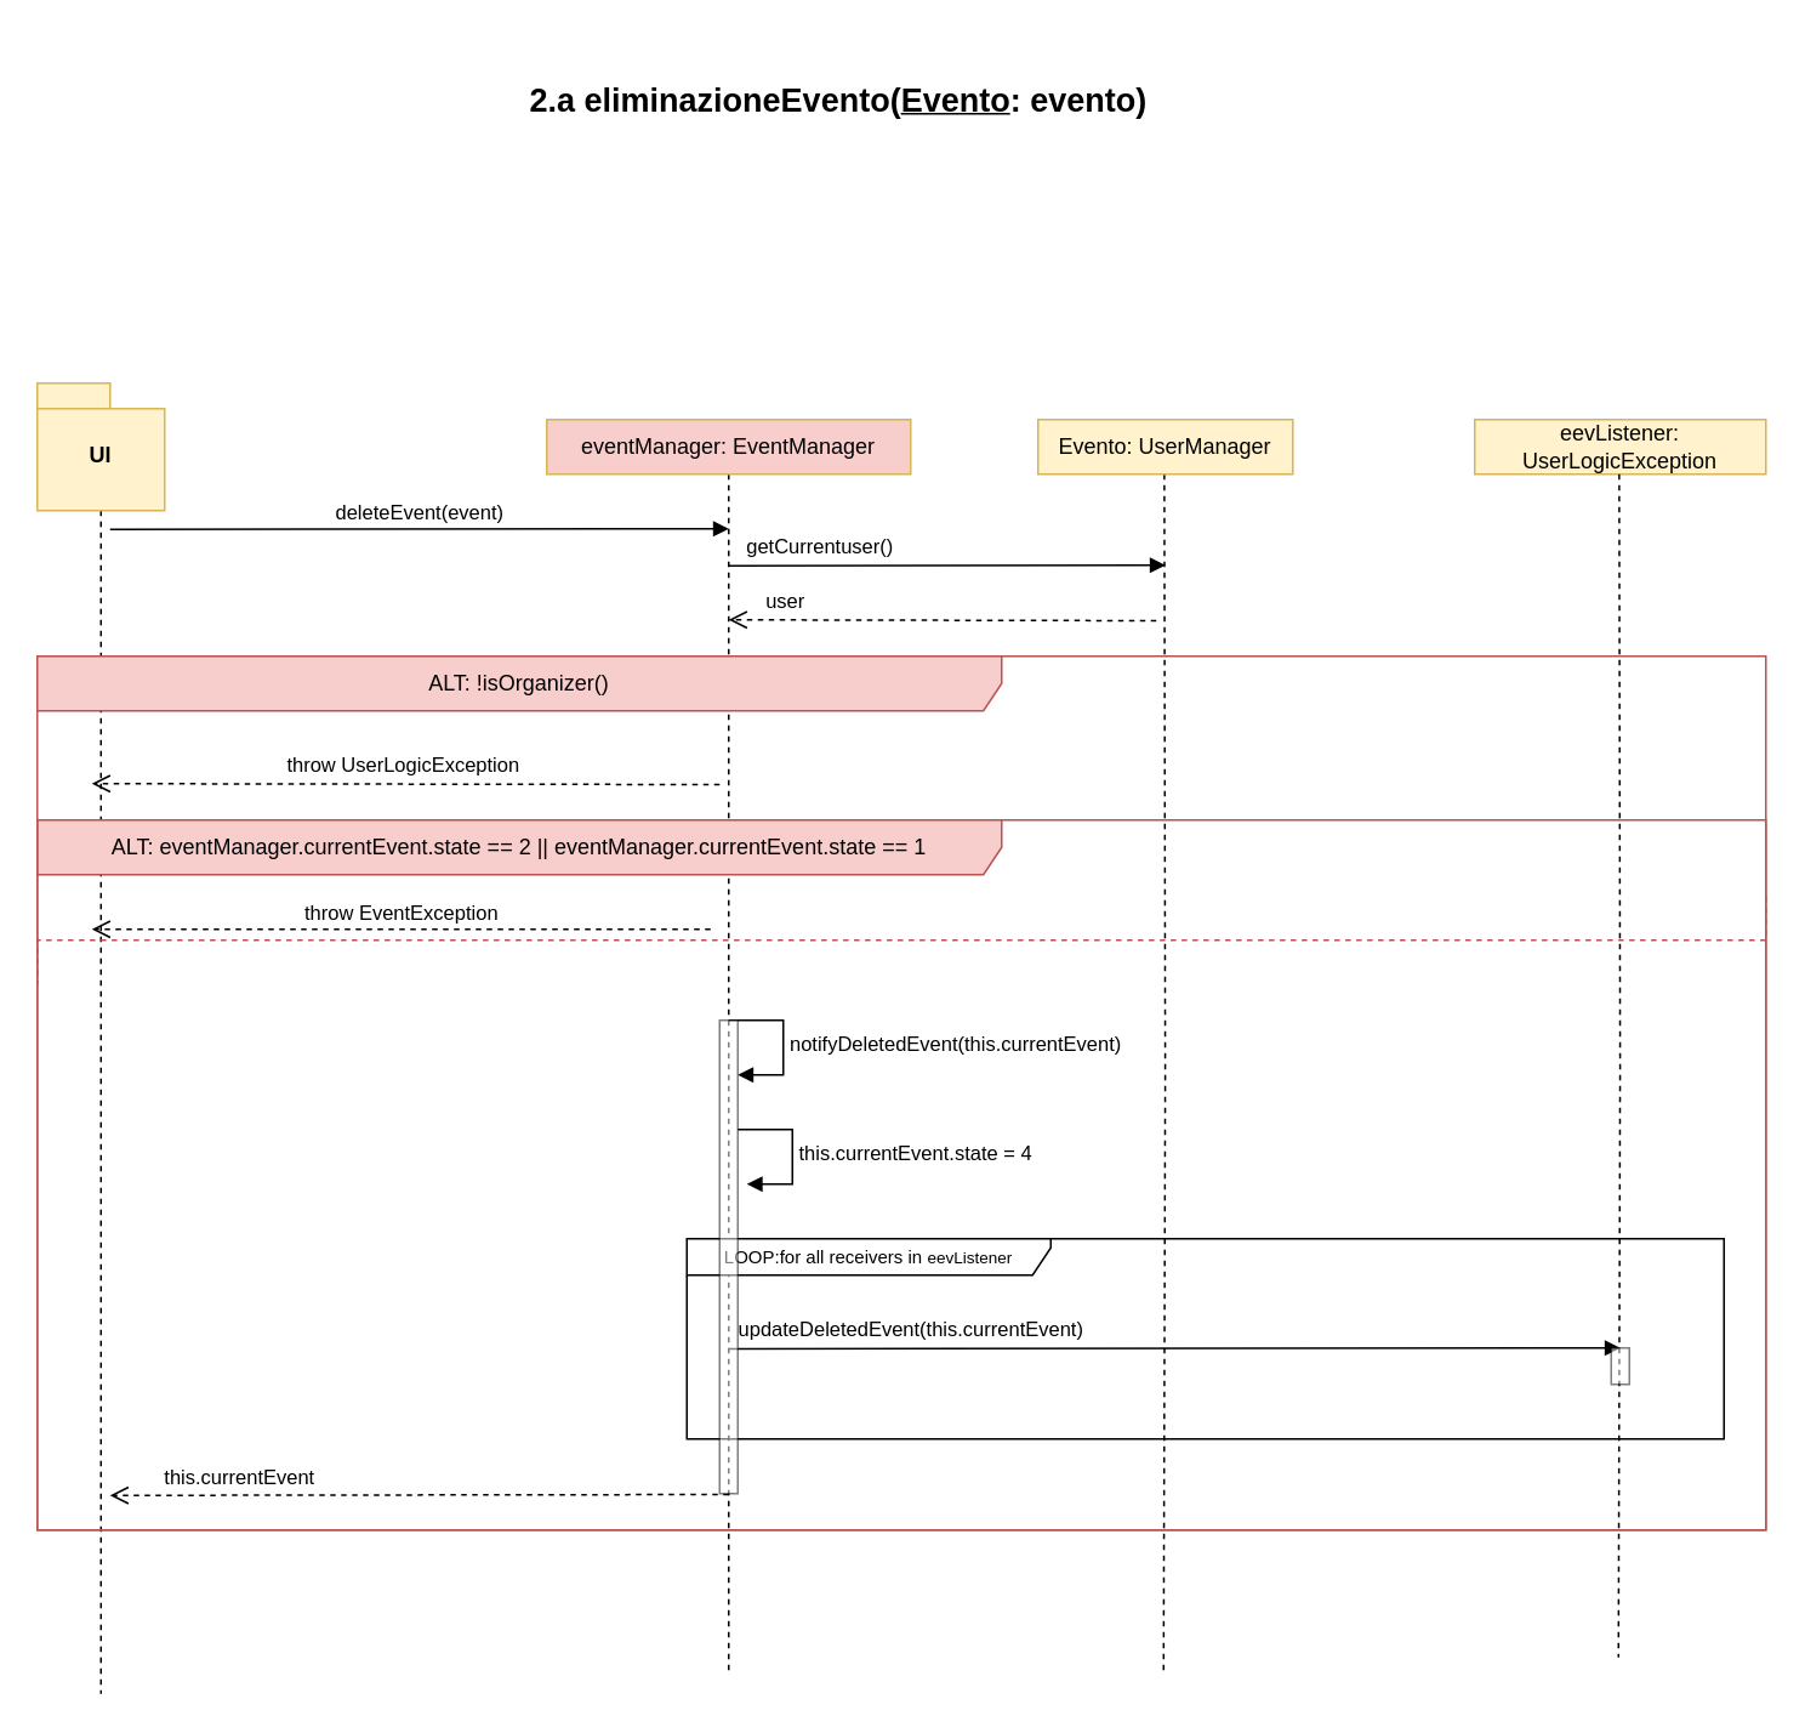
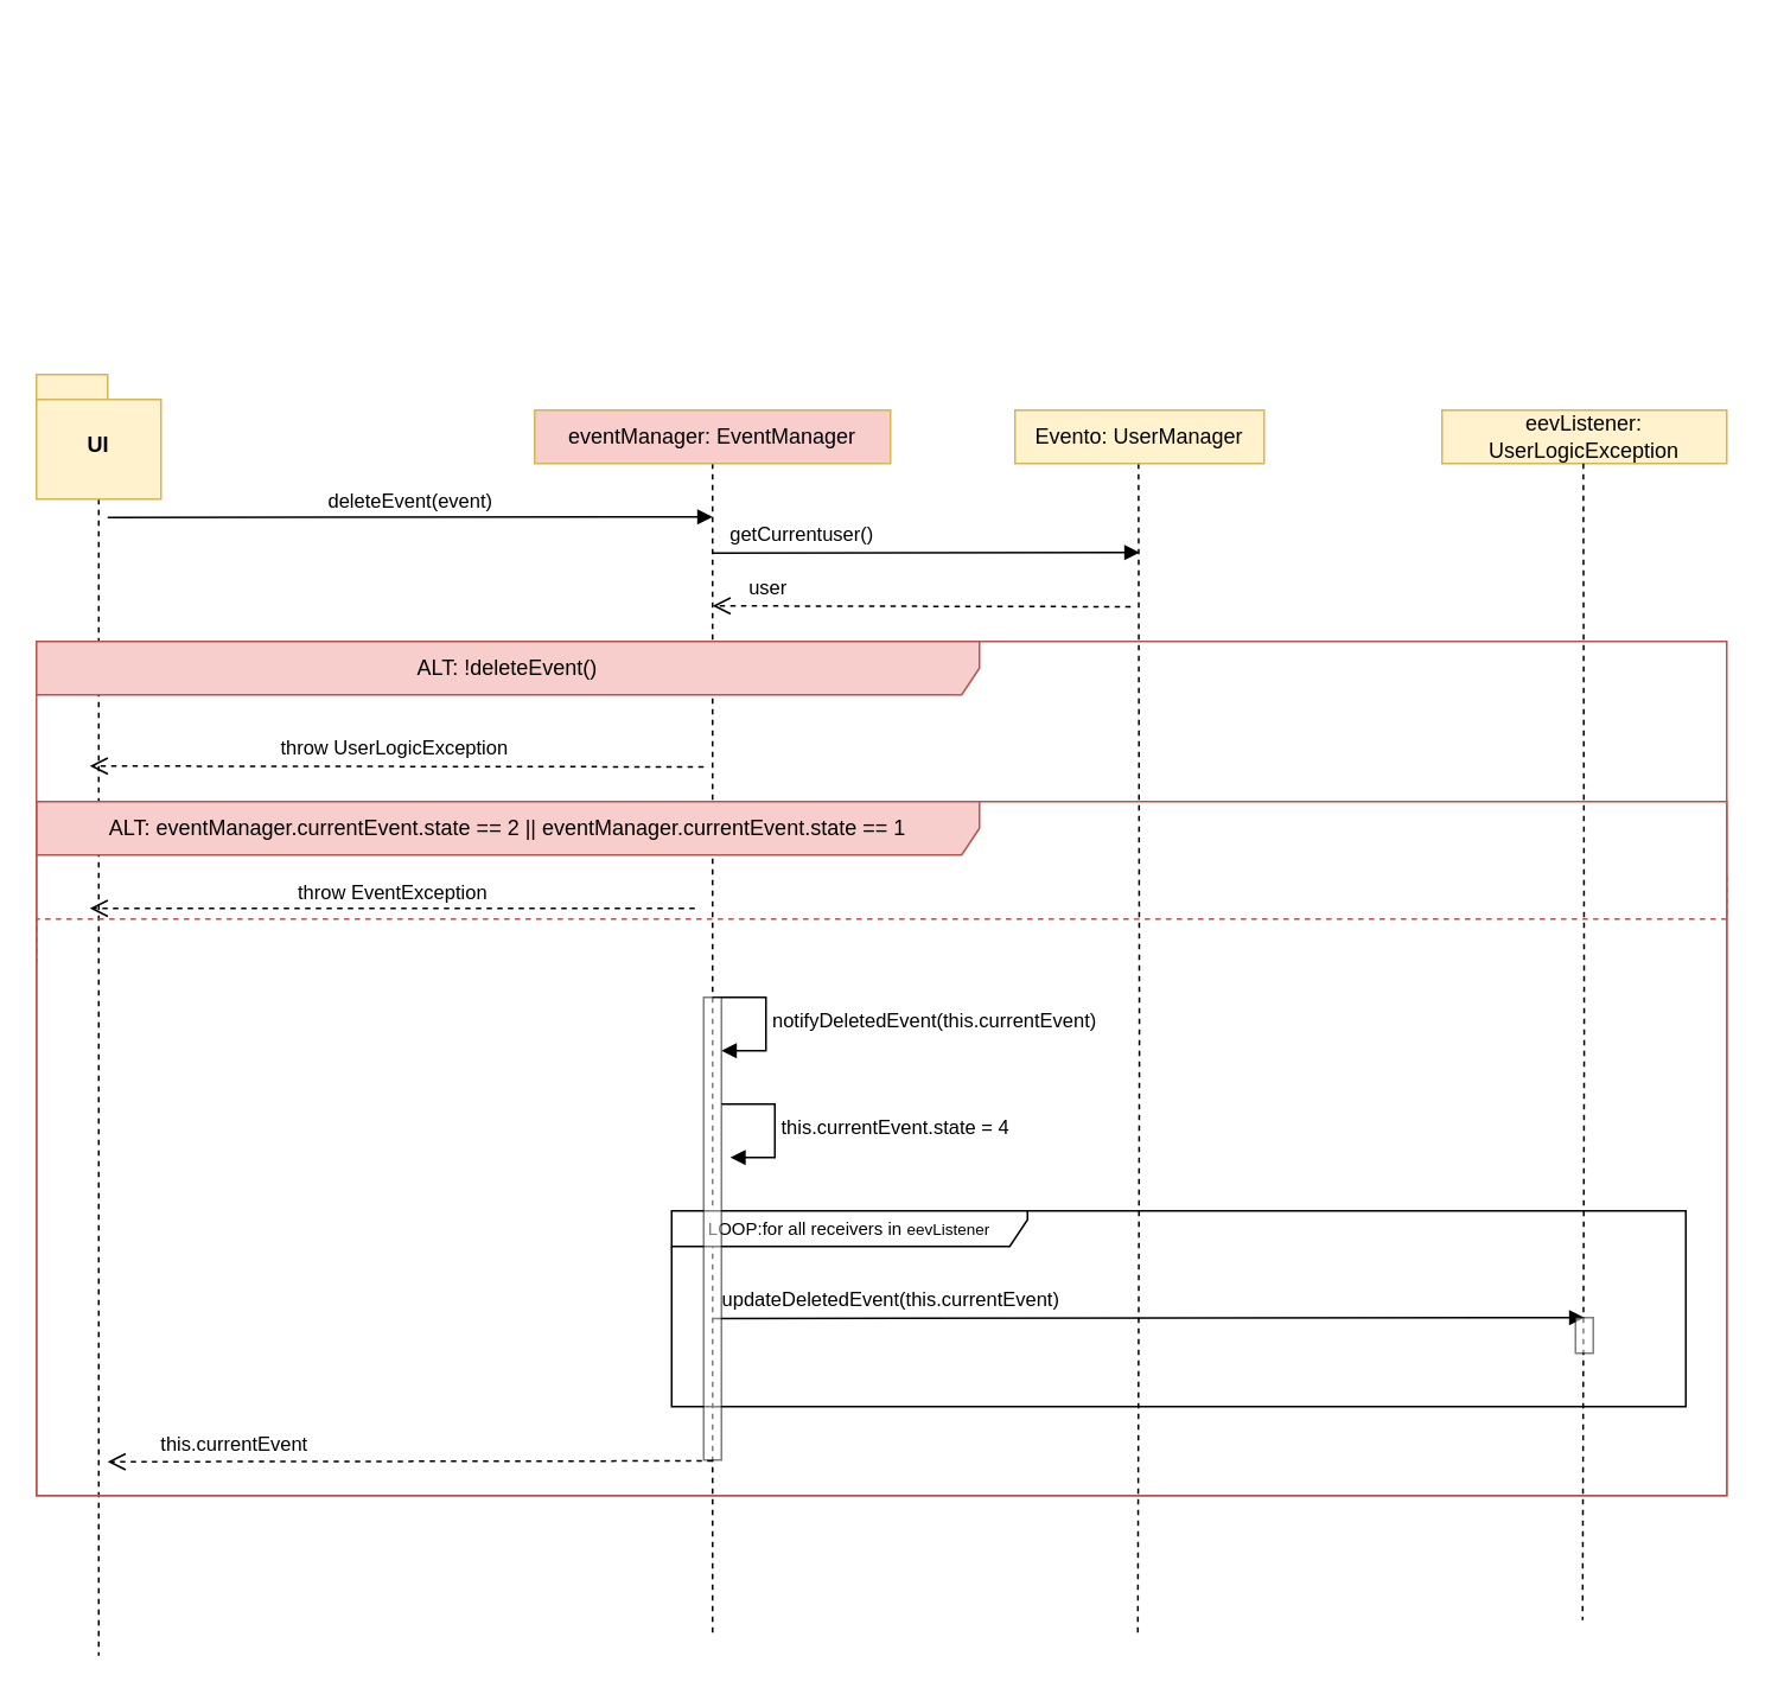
  <mxCell id="0" />
  <mxCell id="1" parent="0" />
- <mxCell id="2" value="&lt;p style=&quot;margin-left: 18pt; font-size: 18px;&quot; class=&quot;MsoNormal&quot;&gt;&lt;b&gt;&lt;span style=&quot;&quot;&gt;2.a&lt;/span&gt;&lt;/b&gt; &lt;b&gt;&lt;span style=&quot;&quot;&gt;eliminazioneEvento(&lt;u&gt;Evento&lt;/u&gt;: evento)&lt;/span&gt;&lt;/b&gt;&lt;/p&gt;" style="text;whiteSpace=wrap;html=1;" parent="1" vertex="1"><mxGeometry x="265" y="20" width="460" height="70" as="geometry" /></mxCell>
  <mxCell id="3" style="edgeStyle=orthogonalEdgeStyle;rounded=0;orthogonalLoop=1;jettySize=auto;html=1;exitX=0.5;exitY=1;exitDx=0;exitDy=0;endArrow=none;endFill=0;dashed=1;exitPerimeter=0;" parent="1" source="4" edge="1"><mxGeometry relative="1" as="geometry"><mxPoint x="55" y="930" as="targetPoint" /><mxPoint x="55" y="350" as="sourcePoint" /></mxGeometry></mxCell>
  <mxCell id="4" value="UI" style="shape=folder;fontStyle=1;spacingTop=10;tabWidth=40;tabHeight=14;tabPosition=left;html=1;whiteSpace=wrap;fillColor=#fff2cc;strokeColor=#d6b656;" parent="1" vertex="1"><mxGeometry x="20" y="210" width="70" height="70" as="geometry" /></mxCell>
  <mxCell id="5" style="edgeStyle=orthogonalEdgeStyle;rounded=0;orthogonalLoop=1;jettySize=auto;html=1;exitX=0.5;exitY=1;exitDx=0;exitDy=0;endArrow=none;endFill=0;dashed=1;" parent="1" edge="1"><mxGeometry relative="1" as="geometry"><mxPoint x="400" y="920" as="targetPoint" /><mxPoint x="400" y="260" as="sourcePoint" /></mxGeometry></mxCell>
  <mxCell id="6" value="eventManager: EventManager" style="html=1;whiteSpace=wrap;fillColor=#f8cecc;strokeColor=#d6b656;" parent="1" vertex="1"><mxGeometry x="300" y="230" width="200" height="30" as="geometry" /></mxCell>
  <mxCell id="7" value="eevListener: UserLogicException" style="html=1;whiteSpace=wrap;fillColor=#fff2cc;strokeColor=#d6b656;" parent="1" vertex="1"><mxGeometry x="810" y="230" width="160" height="30" as="geometry" /></mxCell>
  <mxCell id="8" style="edgeStyle=orthogonalEdgeStyle;rounded=0;orthogonalLoop=1;jettySize=auto;html=1;exitX=0.5;exitY=1;exitDx=0;exitDy=0;endArrow=none;endFill=0;dashed=1;" parent="1" edge="1"><mxGeometry relative="1" as="geometry"><mxPoint x="889" y="910" as="targetPoint" /><mxPoint x="889.41" y="260" as="sourcePoint" /></mxGeometry></mxCell>
  <mxCell id="9" value="deleteEvent(event)" style="html=1;verticalAlign=bottom;endArrow=block;edgeStyle=elbowEdgeStyle;elbow=vertical;curved=0;rounded=0;" parent="1" edge="1"><mxGeometry width="80" relative="1" as="geometry"><mxPoint x="60" y="290.29" as="sourcePoint" /><mxPoint x="400" y="290" as="targetPoint" /></mxGeometry></mxCell>
  <mxCell id="10" style="edgeStyle=orthogonalEdgeStyle;rounded=0;orthogonalLoop=1;jettySize=auto;html=1;exitX=0.5;exitY=1;exitDx=0;exitDy=0;endArrow=none;endFill=0;dashed=1;" parent="1" edge="1"><mxGeometry relative="1" as="geometry"><mxPoint x="639" y="920" as="targetPoint" /><mxPoint x="639.41" y="260" as="sourcePoint" /></mxGeometry></mxCell>
  <mxCell id="11" value="Evento: UserManager" style="html=1;whiteSpace=wrap;fillColor=#fff2cc;strokeColor=#d6b656;" parent="1" vertex="1"><mxGeometry x="570" y="230" width="140" height="30" as="geometry" /></mxCell>
  <mxCell id="12" value="&lt;font style=&quot;font-size: 10px;&quot;&gt;LOOP:for all receivers in&amp;nbsp;&lt;/font&gt;&lt;font style=&quot;font-size: 9px;&quot;&gt;eevListener&lt;/font&gt;" style="shape=umlFrame;whiteSpace=wrap;html=1;pointerEvents=0;width=200;height=20;" parent="1" vertex="1"><mxGeometry x="377" y="680" width="570" height="110" as="geometry" /></mxCell>
  <mxCell id="13" value="notifyDeletedEvent(this.currentEvent)" style="html=1;align=left;spacingLeft=2;endArrow=block;rounded=0;edgeStyle=orthogonalEdgeStyle;curved=0;rounded=0;" parent="1" edge="1"><mxGeometry relative="1" as="geometry"><mxPoint x="400" y="560" as="sourcePoint" /><Array as="points"><mxPoint x="430" y="590" /></Array><mxPoint x="405" y="590" as="targetPoint" /></mxGeometry></mxCell>
  <mxCell id="14" value="updateDeletedEvent(this.currentEvent)" style="html=1;verticalAlign=bottom;endArrow=block;edgeStyle=elbowEdgeStyle;elbow=vertical;curved=0;rounded=0;" parent="1" edge="1"><mxGeometry x="-0.592" y="1" width="80" relative="1" as="geometry"><mxPoint x="400" y="740.5" as="sourcePoint" /><mxPoint x="890" y="740" as="targetPoint" /><mxPoint as="offset" /></mxGeometry></mxCell>
  <mxCell id="15" value="this.currentEvent" style="html=1;verticalAlign=bottom;endArrow=open;dashed=1;endSize=8;edgeStyle=elbowEdgeStyle;elbow=vertical;curved=0;rounded=0;" parent="1" edge="1"><mxGeometry x="0.587" y="-1" relative="1" as="geometry"><mxPoint x="400" y="820.5" as="sourcePoint" /><mxPoint x="60" y="821" as="targetPoint" /><mxPoint as="offset" /></mxGeometry></mxCell>
  <mxCell id="16" value="" style="html=1;points=[];perimeter=orthogonalPerimeter;outlineConnect=0;targetShapes=umlLifeline;portConstraint=eastwest;newEdgeStyle={&quot;edgeStyle&quot;:&quot;elbowEdgeStyle&quot;,&quot;elbow&quot;:&quot;vertical&quot;,&quot;curved&quot;:0,&quot;rounded&quot;:0};fillOpacity=50;strokeOpacity=50;" parent="1" vertex="1"><mxGeometry x="395" y="560" width="10" height="260" as="geometry" /></mxCell>
  <mxCell id="17" value="" style="html=1;points=[];perimeter=orthogonalPerimeter;outlineConnect=0;targetShapes=umlLifeline;portConstraint=eastwest;newEdgeStyle={&quot;edgeStyle&quot;:&quot;elbowEdgeStyle&quot;,&quot;elbow&quot;:&quot;vertical&quot;,&quot;curved&quot;:0,&quot;rounded&quot;:0};fillOpacity=50;strokeOpacity=50;" parent="1" vertex="1"><mxGeometry x="885" y="740" width="10" height="20" as="geometry" /></mxCell>
  <mxCell id="18" value="ALT: eventManager.currentEvent.state == 2 || eventManager.currentEvent.state == 1" style="shape=umlFrame;whiteSpace=wrap;html=1;pointerEvents=0;width=530;height=30;fillColor=#f8cecc;strokeColor=#b85450;" parent="1" vertex="1"><mxGeometry x="20" y="450" width="950" height="390" as="geometry" /></mxCell>
  <mxCell id="19" value="throw EventException" style="html=1;verticalAlign=bottom;endArrow=open;dashed=1;endSize=8;edgeStyle=elbowEdgeStyle;elbow=vertical;curved=0;rounded=0;" parent="1" edge="1"><mxGeometry relative="1" as="geometry"><mxPoint x="390" y="510" as="sourcePoint" /><mxPoint x="50" y="510.33" as="targetPoint" /></mxGeometry></mxCell>
  <mxCell id="20" value="" style="html=1;verticalAlign=bottom;endArrow=none;dashed=1;endSize=8;edgeStyle=elbowEdgeStyle;elbow=vertical;curved=0;rounded=0;exitX=1;exitY=0.108;exitDx=0;exitDy=0;exitPerimeter=0;fillColor=#f8cecc;strokeColor=#b85450;endFill=0;" parent="1" source="18" edge="1"><mxGeometry x="-0.038" y="-6" relative="1" as="geometry"><mxPoint x="360" y="540" as="sourcePoint" /><mxPoint x="20" y="540.33" as="targetPoint" /><mxPoint as="offset" /></mxGeometry></mxCell>
  <mxCell id="21" value="getCurrentuser()" style="html=1;verticalAlign=bottom;endArrow=block;edgeStyle=elbowEdgeStyle;elbow=vertical;curved=0;rounded=0;" parent="1" edge="1"><mxGeometry x="-0.582" y="1" width="80" relative="1" as="geometry"><mxPoint x="400" y="310.29" as="sourcePoint" /><mxPoint x="640" y="310" as="targetPoint" /><mxPoint as="offset" /></mxGeometry></mxCell>
  <mxCell id="22" value="user" style="html=1;verticalAlign=bottom;endArrow=open;dashed=1;endSize=8;edgeStyle=elbowEdgeStyle;elbow=vertical;curved=0;rounded=0;" parent="1" edge="1"><mxGeometry x="0.739" y="-1" relative="1" as="geometry"><mxPoint x="635" y="340.5" as="sourcePoint" /><mxPoint x="400" y="340" as="targetPoint" /><mxPoint as="offset" /></mxGeometry></mxCell>
- <mxCell id="23" value="ALT: !isOrganizer()" style="shape=umlFrame;whiteSpace=wrap;html=1;pointerEvents=0;width=530;height=30;fillColor=#f8cecc;strokeColor=#b85450;" parent="1" vertex="1"><mxGeometry x="20" y="360" width="950" height="480" as="geometry" /></mxCell>
+ <mxCell id="23" value="ALT: !deleteEvent()" style="shape=umlFrame;whiteSpace=wrap;html=1;pointerEvents=0;width=530;height=30;fillColor=#f8cecc;strokeColor=#b85450;" parent="1" vertex="1"><mxGeometry x="20" y="360" width="950" height="480" as="geometry" /></mxCell>
  <mxCell id="24" value="throw UserLogicException" style="html=1;verticalAlign=bottom;endArrow=open;dashed=1;endSize=8;edgeStyle=elbowEdgeStyle;elbow=vertical;curved=0;rounded=0;" parent="1" edge="1"><mxGeometry x="0.013" y="-1" relative="1" as="geometry"><mxPoint x="395" y="430.5" as="sourcePoint" /><mxPoint x="50" y="430" as="targetPoint" /><mxPoint as="offset" /></mxGeometry></mxCell>
  <mxCell id="25" value="this.currentEvent.state = 4" style="html=1;align=left;spacingLeft=2;endArrow=block;rounded=0;edgeStyle=orthogonalEdgeStyle;curved=0;rounded=0;" parent="1" edge="1"><mxGeometry relative="1" as="geometry"><mxPoint x="405" y="620" as="sourcePoint" /><Array as="points"><mxPoint x="435" y="650" /></Array><mxPoint x="410" y="650" as="targetPoint" /></mxGeometry></mxCell>
